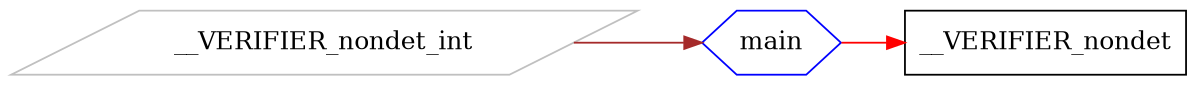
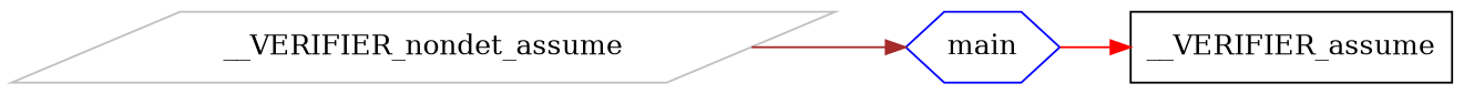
  digraph {
    rankdir=LR
    main [color=blue shape=hexagon]
-   __VERIFIER_assume [shape=box label=__VERIFIER_nondet]
-   __VERIFIER_nondet_int [color=grey shape=parallelogram]
+   __VERIFIER_assume [shape=box]
+   __VERIFIER_nondet_int [color=grey shape=parallelogram label=__VERIFIER_nondet_assume]
    main -> __VERIFIER_assume [color=red]
    __VERIFIER_nondet_int -> main [color=brown]
  }
